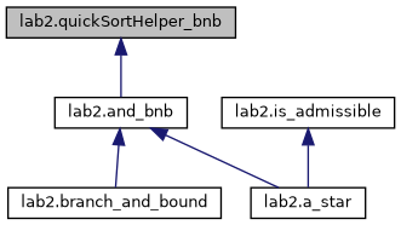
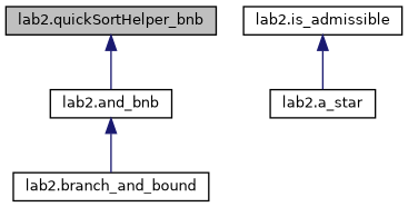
  digraph {
    rankdir=TB
    node [color=black fillcolor=white fontname=Helvetica fontsize=10 shape=record style=filled]
    edge [color=midnightblue dir=back fontname=Helvetica fontsize=10 labelfontname=Helvetica labelfontsize=10 style=solid]
    n1 [fillcolor=grey75 fontcolor=black height=0.2 label="lab2.quickSortHelper_bnb" width=0.4]
    n2 [height=0.2 label="lab2.and_bnb" width=0.4]
    n3 [height=0.2 label="lab2.branch_and_bound" width=0.4]
    n4 [height=0.2 label="lab2.a_star" width=0.4]
    n5 [height=0.2 label="lab2.is_admissible" width=0.4]
    n1 -> n2
    n2 -> n3
-   n2 -> n4
    n5 -> n4
  }
